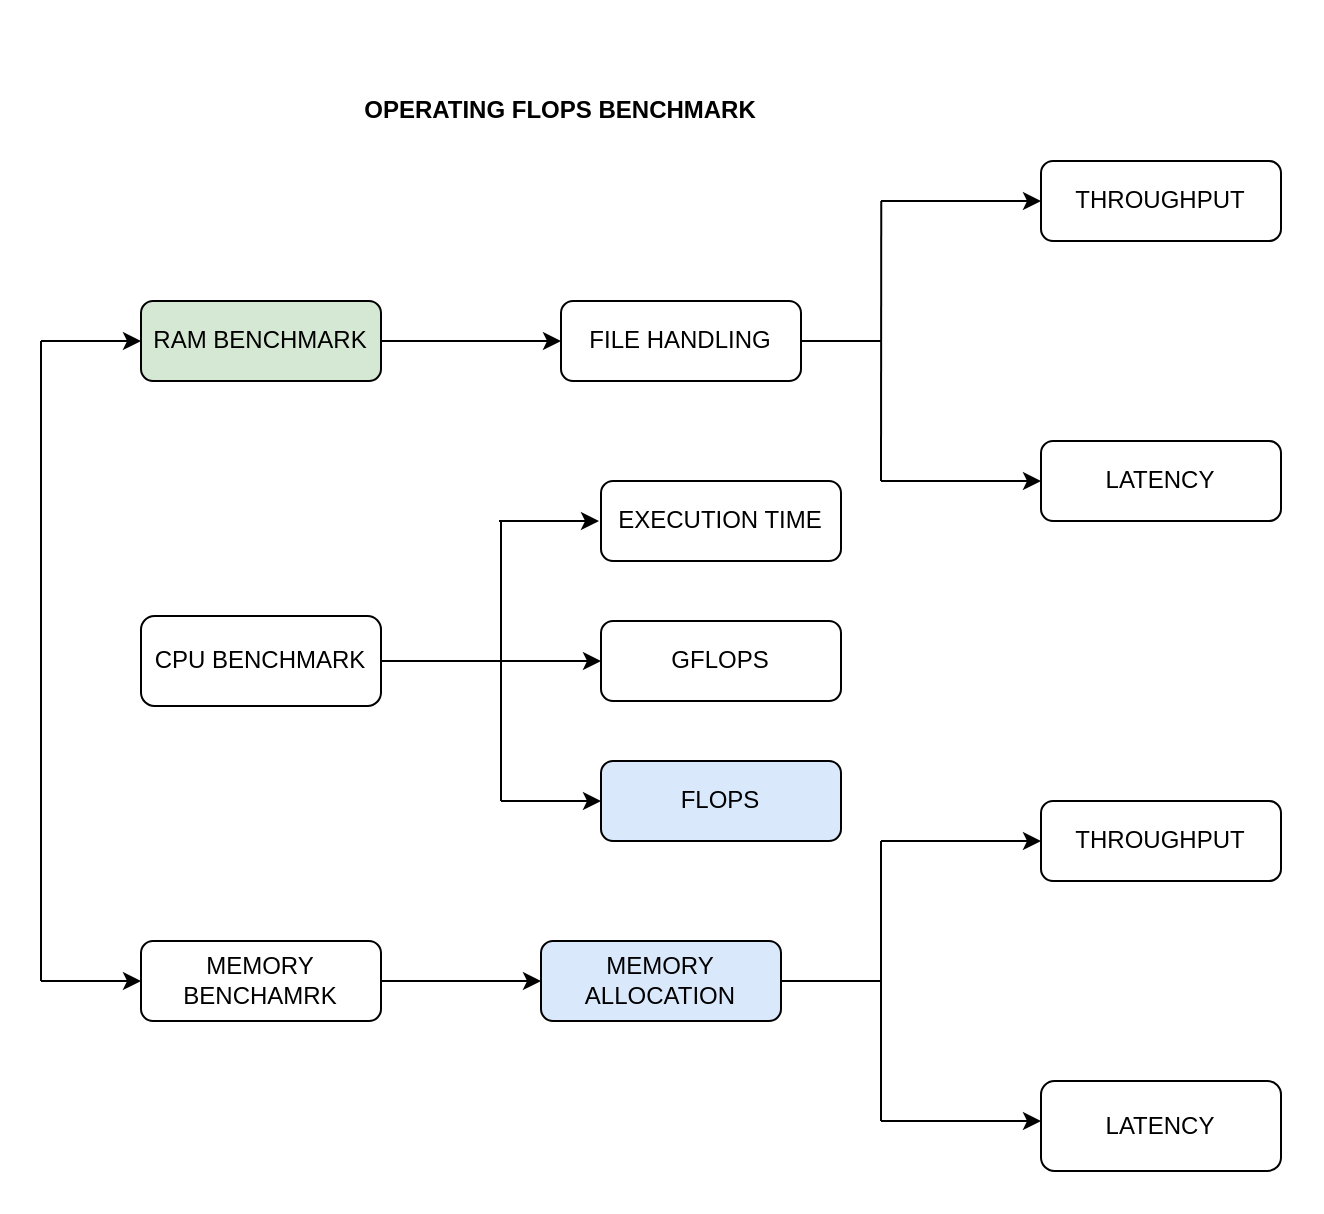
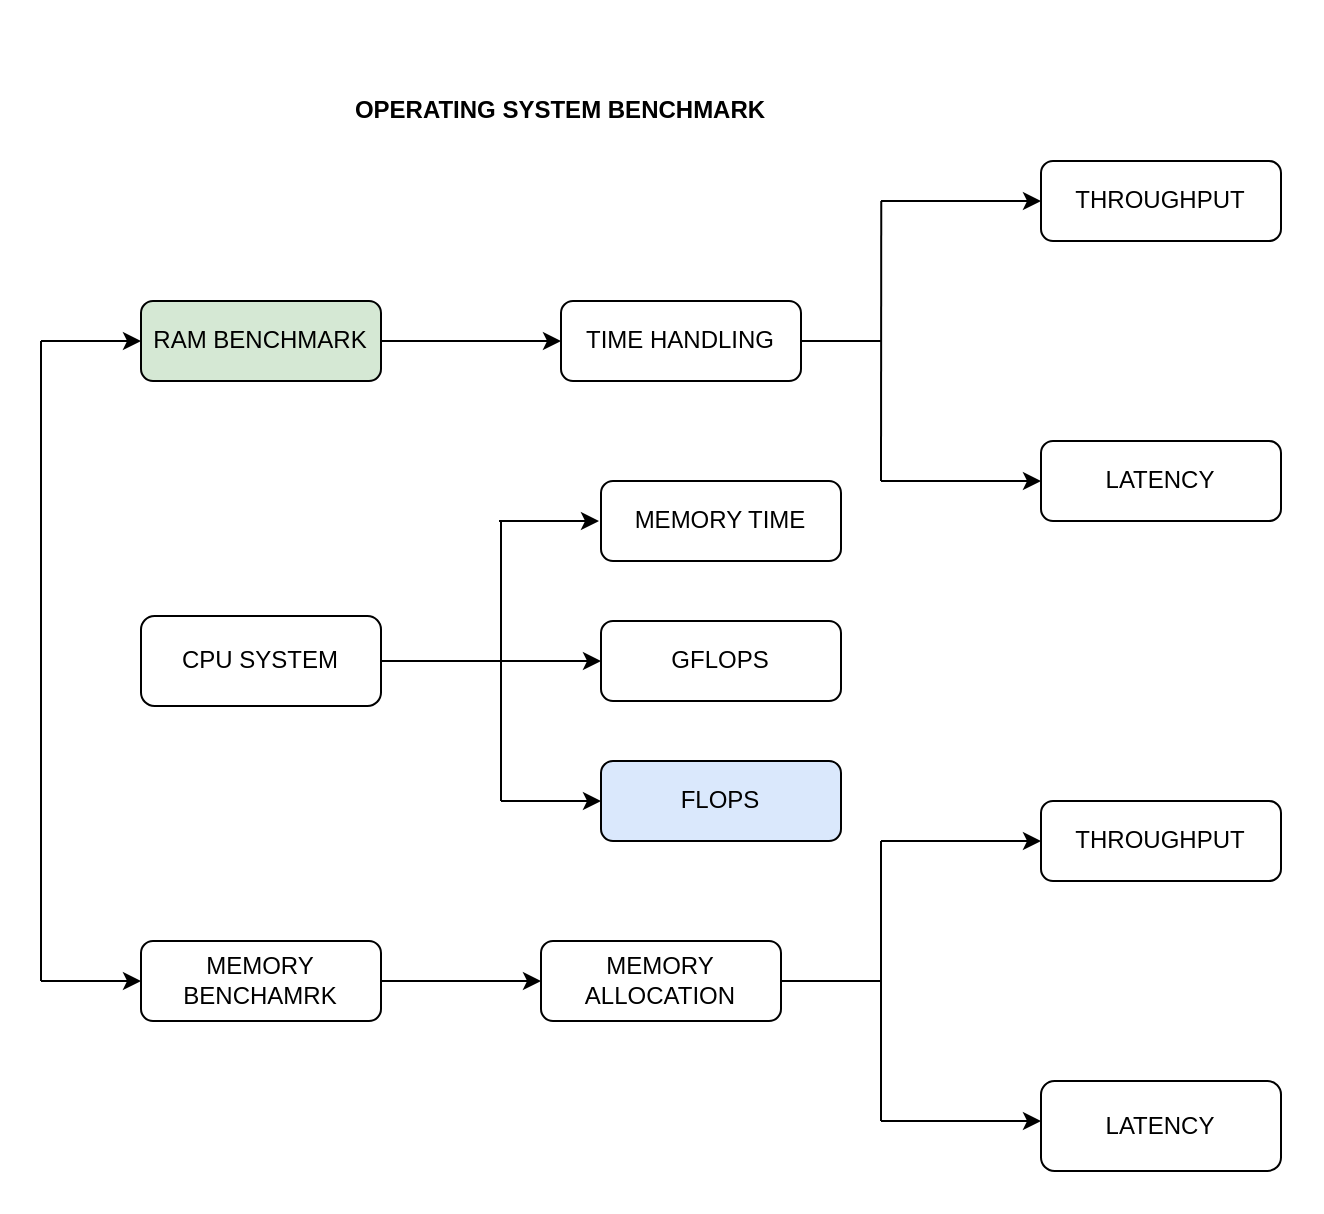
  <mxCell id="0" />
  <mxCell id="1" parent="0" />
- <mxCell id="2" value="MEMORY ALLOCATION" style="rounded=1;whiteSpace=wrap;html=1;fontSize=12;glass=0;strokeWidth=1;shadow=0;fillColor=#dae8fc;" parent="1" vertex="1"><mxGeometry x="270" y="470" width="120" height="40" as="geometry" /></mxCell>
+ <mxCell id="2" value="MEMORY ALLOCATION" style="rounded=1;whiteSpace=wrap;html=1;fontSize=12;glass=0;strokeWidth=1;shadow=0;" parent="1" vertex="1"><mxGeometry x="270" y="470" width="120" height="40" as="geometry" /></mxCell>
  <mxCell id="3" value="MEMORY BENCHAMRK" style="rounded=1;whiteSpace=wrap;html=1;fontSize=12;glass=0;strokeWidth=1;shadow=0;" parent="1" vertex="1"><mxGeometry x="70" y="470" width="120" height="40" as="geometry" /></mxCell>
- <mxCell id="4" value="FILE HANDLING" style="rounded=1;whiteSpace=wrap;html=1;fontSize=12;glass=0;strokeWidth=1;shadow=0;" parent="1" vertex="1"><mxGeometry x="280" y="150" width="120" height="40" as="geometry" /></mxCell>
- <mxCell id="5" value="CPU BENCHMARK" style="rounded=1;whiteSpace=wrap;html=1;" vertex="1" parent="1"><mxGeometry x="70" y="307.5" width="120" height="45" as="geometry" /></mxCell>
+ <mxCell id="4" value="TIME HANDLING" style="rounded=1;whiteSpace=wrap;html=1;fontSize=12;glass=0;strokeWidth=1;shadow=0;" parent="1" vertex="1"><mxGeometry x="280" y="150" width="120" height="40" as="geometry" /></mxCell>
+ <mxCell id="5" value="CPU SYSTEM" style="rounded=1;whiteSpace=wrap;html=1;" vertex="1" parent="1"><mxGeometry x="70" y="307.5" width="120" height="45" as="geometry" /></mxCell>
  <mxCell id="6" value="RAM BENCHMARK" style="rounded=1;whiteSpace=wrap;html=1;fillColor=#d5e8d4;" vertex="1" parent="1"><mxGeometry x="70" y="150" width="120" height="40" as="geometry" /></mxCell>
  <mxCell id="7" value="" style="endArrow=none;html=1;" edge="1" parent="1"><mxGeometry width="50" height="50" relative="1" as="geometry"><mxPoint x="20" y="330" as="sourcePoint" /><mxPoint x="20" y="170" as="targetPoint" /></mxGeometry></mxCell>
  <mxCell id="8" value="" style="endArrow=classic;html=1;entryX=0;entryY=0.5;entryDx=0;entryDy=0;" edge="1" parent="1" target="6"><mxGeometry width="50" height="50" relative="1" as="geometry"><mxPoint x="20" y="170" as="sourcePoint" /><mxPoint x="70" y="120" as="targetPoint" /></mxGeometry></mxCell>
  <mxCell id="9" value="" style="endArrow=none;html=1;" edge="1" parent="1"><mxGeometry width="50" height="50" relative="1" as="geometry"><mxPoint x="20" y="490" as="sourcePoint" /><mxPoint x="20" y="330" as="targetPoint" /></mxGeometry></mxCell>
  <mxCell id="10" value="" style="endArrow=classic;html=1;entryX=0;entryY=0.5;entryDx=0;entryDy=0;" edge="1" parent="1" target="3"><mxGeometry width="50" height="50" relative="1" as="geometry"><mxPoint x="20" y="490" as="sourcePoint" /><mxPoint x="70" y="440" as="targetPoint" /></mxGeometry></mxCell>
  <mxCell id="11" value="" style="endArrow=classic;html=1;entryX=0;entryY=0.5;entryDx=0;entryDy=0;" edge="1" parent="1" target="4"><mxGeometry width="50" height="50" relative="1" as="geometry"><mxPoint x="190" y="170" as="sourcePoint" /><mxPoint x="240" y="120" as="targetPoint" /></mxGeometry></mxCell>
  <mxCell id="12" value="" style="endArrow=none;html=1;" edge="1" parent="1"><mxGeometry width="50" height="50" relative="1" as="geometry"><mxPoint x="400" y="170" as="sourcePoint" /><mxPoint x="440" y="170" as="targetPoint" /></mxGeometry></mxCell>
  <mxCell id="13" value="" style="endArrow=none;html=1;" edge="1" parent="1"><mxGeometry width="50" height="50" relative="1" as="geometry"><mxPoint x="440" y="240" as="sourcePoint" /><mxPoint x="440.125" y="100" as="targetPoint" /></mxGeometry></mxCell>
  <mxCell id="14" value="THROUGHPUT" style="rounded=1;whiteSpace=wrap;html=1;" vertex="1" parent="1"><mxGeometry x="520" y="80" width="120" height="40" as="geometry" /></mxCell>
  <mxCell id="15" value="" style="endArrow=classic;html=1;entryX=0;entryY=0.5;entryDx=0;entryDy=0;" edge="1" parent="1" target="14"><mxGeometry width="50" height="50" relative="1" as="geometry"><mxPoint x="440" y="100" as="sourcePoint" /><mxPoint x="490" y="50" as="targetPoint" /></mxGeometry></mxCell>
  <mxCell id="16" value="LATENCY" style="rounded=1;whiteSpace=wrap;html=1;" vertex="1" parent="1"><mxGeometry x="520" y="220" width="120" height="40" as="geometry" /></mxCell>
  <mxCell id="17" value="" style="endArrow=classic;html=1;entryX=0;entryY=0.5;entryDx=0;entryDy=0;" edge="1" parent="1" target="16"><mxGeometry width="50" height="50" relative="1" as="geometry"><mxPoint x="440" y="240" as="sourcePoint" /><mxPoint x="490" y="190" as="targetPoint" /></mxGeometry></mxCell>
  <mxCell id="18" value="" style="endArrow=classic;html=1;entryX=0;entryY=0.5;entryDx=0;entryDy=0;" edge="1" parent="1" target="2"><mxGeometry width="50" height="50" relative="1" as="geometry"><mxPoint x="190" y="490" as="sourcePoint" /><mxPoint x="240" y="440" as="targetPoint" /></mxGeometry></mxCell>
  <mxCell id="19" value="" style="endArrow=none;html=1;" edge="1" parent="1"><mxGeometry width="50" height="50" relative="1" as="geometry"><mxPoint x="390" y="490" as="sourcePoint" /><mxPoint x="440" y="490" as="targetPoint" /></mxGeometry></mxCell>
  <mxCell id="20" value="" style="endArrow=none;html=1;" edge="1" parent="1"><mxGeometry width="50" height="50" relative="1" as="geometry"><mxPoint x="440" y="420" as="sourcePoint" /><mxPoint x="440" y="560" as="targetPoint" /></mxGeometry></mxCell>
  <mxCell id="21" value="" style="endArrow=classic;html=1;" edge="1" parent="1"><mxGeometry width="50" height="50" relative="1" as="geometry"><mxPoint x="440" y="420" as="sourcePoint" /><mxPoint x="520" y="420" as="targetPoint" /></mxGeometry></mxCell>
  <mxCell id="22" value="THROUGHPUT" style="rounded=1;whiteSpace=wrap;html=1;" vertex="1" parent="1"><mxGeometry x="520" y="400" width="120" height="40" as="geometry" /></mxCell>
  <mxCell id="23" value="" style="endArrow=classic;html=1;" edge="1" parent="1"><mxGeometry width="50" height="50" relative="1" as="geometry"><mxPoint x="440" y="560" as="sourcePoint" /><mxPoint x="520" y="560" as="targetPoint" /></mxGeometry></mxCell>
  <mxCell id="24" value="LATENCY" style="rounded=1;whiteSpace=wrap;html=1;" vertex="1" parent="1"><mxGeometry x="520" y="540" width="120" height="45" as="geometry" /></mxCell>
  <mxCell id="25" value="" style="endArrow=none;html=1;" edge="1" parent="1"><mxGeometry width="50" height="50" relative="1" as="geometry"><mxPoint x="190" y="330" as="sourcePoint" /><mxPoint x="250" y="330" as="targetPoint" /></mxGeometry></mxCell>
  <mxCell id="26" value="" style="endArrow=none;html=1;" edge="1" parent="1"><mxGeometry width="50" height="50" relative="1" as="geometry"><mxPoint x="250" y="400" as="sourcePoint" /><mxPoint x="250" y="260" as="targetPoint" /></mxGeometry></mxCell>
  <mxCell id="27" value="" style="endArrow=classic;html=1;" edge="1" parent="1"><mxGeometry width="50" height="50" relative="1" as="geometry"><mxPoint x="249" y="260" as="sourcePoint" /><mxPoint x="299" y="260" as="targetPoint" /></mxGeometry></mxCell>
  <mxCell id="28" value="" style="endArrow=classic;html=1;" edge="1" parent="1"><mxGeometry width="50" height="50" relative="1" as="geometry"><mxPoint x="250" y="330" as="sourcePoint" /><mxPoint x="300" y="330" as="targetPoint" /></mxGeometry></mxCell>
  <mxCell id="29" value="" style="endArrow=classic;html=1;" edge="1" parent="1"><mxGeometry width="50" height="50" relative="1" as="geometry"><mxPoint x="250" y="400" as="sourcePoint" /><mxPoint x="300" y="400" as="targetPoint" /></mxGeometry></mxCell>
- <mxCell id="30" value="EXECUTION TIME" style="rounded=1;whiteSpace=wrap;html=1;" vertex="1" parent="1"><mxGeometry x="300" y="240" width="120" height="40" as="geometry" /></mxCell>
+ <mxCell id="30" value="MEMORY TIME" style="rounded=1;whiteSpace=wrap;html=1;" vertex="1" parent="1"><mxGeometry x="300" y="240" width="120" height="40" as="geometry" /></mxCell>
  <mxCell id="31" value="GFLOPS" style="rounded=1;whiteSpace=wrap;html=1;" vertex="1" parent="1"><mxGeometry x="300" y="310" width="120" height="40" as="geometry" /></mxCell>
  <mxCell id="32" value="FLOPS" style="rounded=1;whiteSpace=wrap;html=1;fillColor=#dae8fc;" vertex="1" parent="1"><mxGeometry x="300" y="380" width="120" height="40" as="geometry" /></mxCell>
- <mxCell id="33" value="OPERATING FLOPS BENCHMARK" style="text;html=1;strokeColor=none;fillColor=none;align=center;verticalAlign=middle;whiteSpace=wrap;rounded=0;fontStyle=1" vertex="1" parent="1"><mxGeometry x="120" y="20" width="320" height="70" as="geometry" /></mxCell>
+ <mxCell id="33" value="OPERATING SYSTEM BENCHMARK" style="text;html=1;strokeColor=none;fillColor=none;align=center;verticalAlign=middle;whiteSpace=wrap;rounded=0;fontStyle=1" vertex="1" parent="1"><mxGeometry x="120" y="20" width="320" height="70" as="geometry" /></mxCell>
